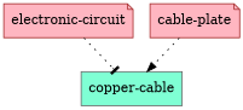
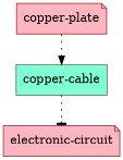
  digraph {
    node [color=brown fillcolor=lightpink shape=note style=filled]
    edge [style=dotted]
    "electronic-circuit" [factorioTarget=10]
    "copper-cable" [color=gray40 fillcolor=aquamarine shape=box]
-   "copper-plate" [label="cable-plate"]
-   "electronic-circuit" -> "copper-cable" [arrowhead=tee]
+   "copper-plate"
+   "copper-cable" -> "electronic-circuit" [arrowhead=tee]
    "copper-plate" -> "copper-cable" [arrowhead=normal]
  }
